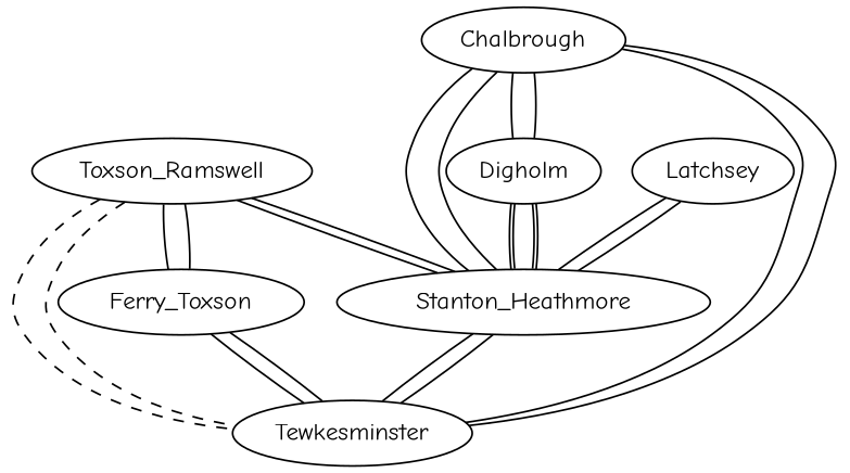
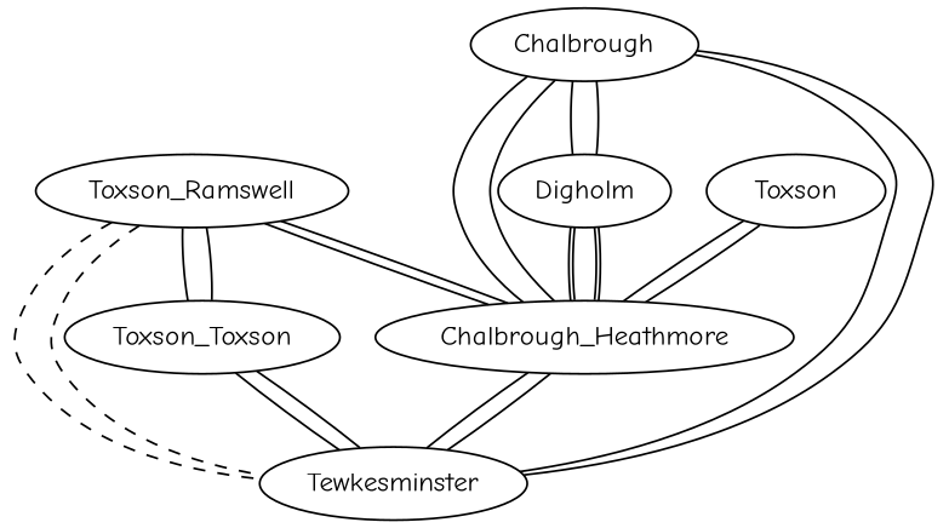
  graph {
    fontname="Comic Neue"
    node [fontname="Comic Neue"]
    edge [fontname="Comic Neue"]
-   Stanton_Heathmore
+   Stanton_Heathmore [label=Chalbrough_Heathmore]
    Tewkesminster
    Digholm
    n4 [label=Toxson_Ramswell]
-   Ferry_Toxson
-   Latchsey
+   Ferry_Toxson [label=Toxson_Toxson]
+   Latchsey [label=Toxson]
    Chalbrough
    Stanton_Heathmore -- Tewkesminster
    Stanton_Heathmore -- Tewkesminster
    Digholm -- Stanton_Heathmore [color="black:black"]
    Digholm -- Stanton_Heathmore [color="black:black"]
    n4 -- Stanton_Heathmore
    n4 -- Stanton_Heathmore
    n4 -- Tewkesminster [style=dashed]
    n4 -- Tewkesminster [style=dashed]
    n4 -- Ferry_Toxson
    n4 -- Ferry_Toxson
    Ferry_Toxson -- Tewkesminster
    Ferry_Toxson -- Tewkesminster
    Latchsey -- Stanton_Heathmore
    Latchsey -- Stanton_Heathmore
    Chalbrough -- Stanton_Heathmore
    Chalbrough -- Stanton_Heathmore
    Chalbrough -- Tewkesminster
    Chalbrough -- Tewkesminster
    Chalbrough -- Digholm
    Chalbrough -- Digholm
  }
